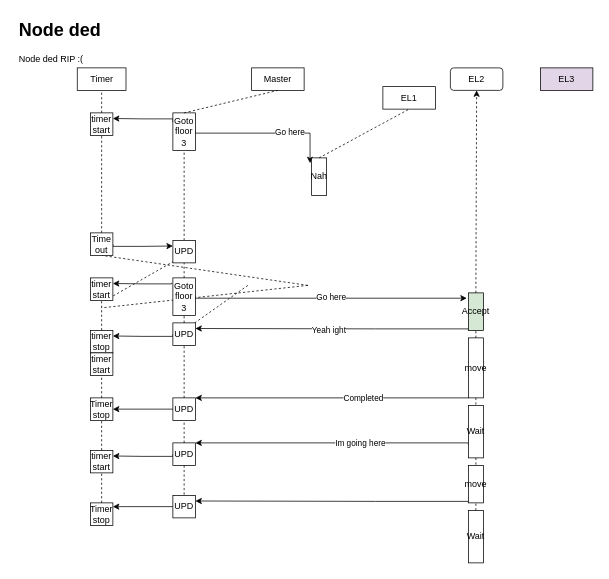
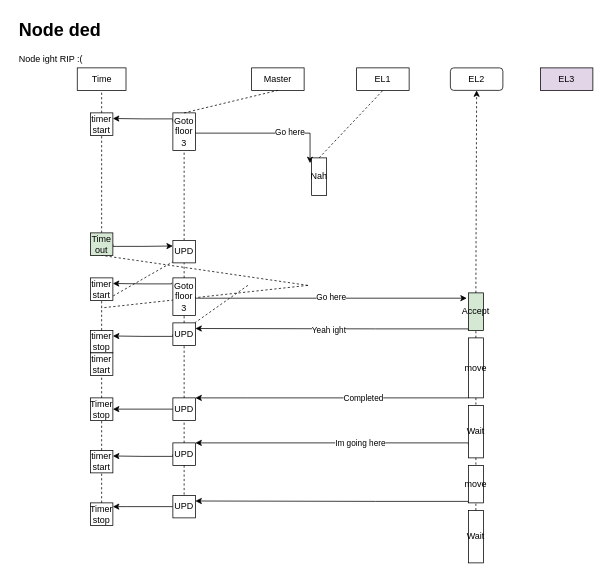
  <mxCell id="0" />
  <mxCell id="1" parent="0" />
  <mxCell id="2" value="Master" style="rounded=0;whiteSpace=wrap;html=1;" vertex="1" parent="1"><mxGeometry x="335" y="90" width="70" height="30" as="geometry" /></mxCell>
- <mxCell id="3" value="EL1" style="rounded=0;whiteSpace=wrap;html=1;" vertex="1" parent="1"><mxGeometry x="510" y="115" width="70" height="30" as="geometry" /></mxCell>
+ <mxCell id="3" value="EL1" style="rounded=0;whiteSpace=wrap;html=1;" vertex="1" parent="1"><mxGeometry x="475" y="90" width="70" height="30" as="geometry" /></mxCell>
  <mxCell id="4" value="EL2" style="whiteSpace=wrap;html=1;rounded=1;" vertex="1" parent="1"><mxGeometry x="600" y="90" width="70" height="30" as="geometry" /></mxCell>
  <mxCell id="5" value="EL3" style="rounded=0;whiteSpace=wrap;html=1;fillColor=#e1d5e7;" vertex="1" parent="1"><mxGeometry x="720" y="90" width="70" height="30" as="geometry" /></mxCell>
  <mxCell id="6" style="edgeStyle=orthogonalEdgeStyle;rounded=0;orthogonalLoop=1;jettySize=auto;html=1;exitX=1;exitY=0.5;exitDx=0;exitDy=0;entryX=-0.105;entryY=0.142;entryDx=0;entryDy=0;entryPerimeter=0;" edge="1" parent="1" source="9" target="13"><mxGeometry relative="1" as="geometry"><Array as="points"><mxPoint x="260" y="177" /></Array></mxGeometry></mxCell>
  <mxCell id="7" value="Go here" style="edgeLabel;html=1;align=center;verticalAlign=middle;resizable=0;points=[];" vertex="1" connectable="0" parent="6"><mxGeometry x="-0.333" y="-1" relative="1" as="geometry"><mxPoint x="62" y="-3" as="offset" /></mxGeometry></mxCell>
  <mxCell id="8" style="edgeStyle=orthogonalEdgeStyle;rounded=0;orthogonalLoop=1;jettySize=auto;html=1;exitX=0;exitY=0.25;exitDx=0;exitDy=0;entryX=1;entryY=0.25;entryDx=0;entryDy=0;" edge="1" parent="1" source="9" target="19"><mxGeometry relative="1" as="geometry"><Array as="points"><mxPoint x="230" y="158" /><mxPoint x="190" y="158" /></Array></mxGeometry></mxCell>
  <mxCell id="9" value="Goto floor 3" style="rounded=0;whiteSpace=wrap;html=1;" vertex="1" parent="1"><mxGeometry x="230" y="150" width="30" height="50" as="geometry" /></mxCell>
  <mxCell id="10" value="" style="endArrow=none;dashed=1;html=1;rounded=0;exitX=0.5;exitY=0;exitDx=0;exitDy=0;entryX=0.5;entryY=1;entryDx=0;entryDy=0;" edge="1" parent="1" source="9" target="2"><mxGeometry width="50" height="50" relative="1" as="geometry"><mxPoint x="410" y="430" as="sourcePoint" /><mxPoint x="460" y="380" as="targetPoint" /></mxGeometry></mxCell>
  <mxCell id="11" style="edgeStyle=orthogonalEdgeStyle;rounded=0;orthogonalLoop=1;jettySize=auto;html=1;exitX=0;exitY=0.5;exitDx=0;exitDy=0;entryX=1;entryY=0.5;entryDx=0;entryDy=0;" edge="1" parent="1"><mxGeometry relative="1" as="geometry"><mxPoint x="230" y="325" as="sourcePoint" /></mxGeometry></mxCell>
  <mxCell id="12" style="edgeStyle=orthogonalEdgeStyle;rounded=0;orthogonalLoop=1;jettySize=auto;html=1;exitX=0;exitY=0.5;exitDx=0;exitDy=0;entryX=1;entryY=0.25;entryDx=0;entryDy=0;" edge="1" parent="1"><mxGeometry relative="1" as="geometry"><Array as="points"><mxPoint x="230" y="388" /><mxPoint x="190" y="388" /></Array><mxPoint x="150" y="387.5" as="targetPoint" /></mxGeometry></mxCell>
  <mxCell id="13" value="Nah" style="rounded=0;whiteSpace=wrap;html=1;" vertex="1" parent="1"><mxGeometry x="415" y="210" width="20" height="50" as="geometry" /></mxCell>
  <mxCell id="14" value="" style="endArrow=none;dashed=1;html=1;rounded=0;entryX=0.5;entryY=1;entryDx=0;entryDy=0;exitX=0.5;exitY=0;exitDx=0;exitDy=0;" edge="1" parent="1" source="13" target="3"><mxGeometry width="50" height="50" relative="1" as="geometry"><mxPoint x="540" y="220" as="sourcePoint" /><mxPoint x="590" y="170" as="targetPoint" /></mxGeometry></mxCell>
  <mxCell id="15" value="" style="endArrow=none;dashed=1;html=1;rounded=0;entryX=0.5;entryY=1;entryDx=0;entryDy=0;exitX=0.5;exitY=0;exitDx=0;exitDy=0;" edge="1" parent="1" source="26" target="9"><mxGeometry width="50" height="50" relative="1" as="geometry"><mxPoint x="245" y="310" as="sourcePoint" /><mxPoint x="245" y="240" as="targetPoint" /></mxGeometry></mxCell>
  <mxCell id="16" value="" style="endArrow=none;dashed=1;html=1;rounded=0;entryX=0.5;entryY=1;entryDx=0;entryDy=0;exitX=0.5;exitY=0;exitDx=0;exitDy=0;" edge="1" parent="1"><mxGeometry width="50" height="50" relative="1" as="geometry"><mxPoint x="140" y="400" as="sourcePoint" /><mxPoint x="245" y="340" as="targetPoint" /></mxGeometry></mxCell>
- <mxCell id="17" value="&lt;h1&gt;Node ded&lt;/h1&gt;&lt;div&gt;Node ded RIP :(&lt;/div&gt;" style="text;html=1;strokeColor=none;fillColor=none;spacing=5;spacingTop=-20;whiteSpace=wrap;overflow=hidden;rounded=0;" vertex="1" parent="1"><mxGeometry x="20" y="20" width="190" height="120" as="geometry" /></mxCell>
- <mxCell id="18" value="Timer" style="rounded=0;whiteSpace=wrap;html=1;" vertex="1" parent="1"><mxGeometry x="102.5" y="90" width="65" height="30" as="geometry" /></mxCell>
+ <mxCell id="17" value="&lt;h1&gt;Node ded&lt;/h1&gt;&lt;div&gt;Node ight RIP :(&lt;/div&gt;" style="text;html=1;strokeColor=none;fillColor=none;spacing=5;spacingTop=-20;whiteSpace=wrap;overflow=hidden;rounded=0;" vertex="1" parent="1"><mxGeometry x="20" y="20" width="190" height="120" as="geometry" /></mxCell>
+ <mxCell id="18" value="Time" style="rounded=0;whiteSpace=wrap;html=1;" vertex="1" parent="1"><mxGeometry x="102.5" y="90" width="65" height="30" as="geometry" /></mxCell>
  <mxCell id="19" value="timer start" style="rounded=0;whiteSpace=wrap;html=1;" vertex="1" parent="1"><mxGeometry x="120" y="150" width="30" height="30" as="geometry" /></mxCell>
  <mxCell id="20" value="" style="endArrow=none;dashed=1;html=1;rounded=0;entryX=0.5;entryY=1;entryDx=0;entryDy=0;exitX=0.5;exitY=0;exitDx=0;exitDy=0;" edge="1" parent="1" source="19" target="18"><mxGeometry width="50" height="50" relative="1" as="geometry"><mxPoint x="120" y="170" as="sourcePoint" /><mxPoint x="170" y="120" as="targetPoint" /></mxGeometry></mxCell>
  <mxCell id="21" value="" style="endArrow=none;dashed=1;html=1;rounded=0;entryX=0.5;entryY=1;entryDx=0;entryDy=0;exitX=0.5;exitY=0;exitDx=0;exitDy=0;" edge="1" parent="1" target="19"><mxGeometry width="50" height="50" relative="1" as="geometry"><mxPoint x="135" y="310" as="sourcePoint" /><mxPoint x="170" y="240" as="targetPoint" /></mxGeometry></mxCell>
  <mxCell id="22" value="" style="endArrow=none;dashed=1;html=1;rounded=0;entryX=0.5;entryY=1;entryDx=0;entryDy=0;exitX=0.5;exitY=0;exitDx=0;exitDy=0;" edge="1" parent="1"><mxGeometry width="50" height="50" relative="1" as="geometry"><mxPoint x="410" y="380" as="sourcePoint" /><mxPoint x="135" y="340" as="targetPoint" /></mxGeometry></mxCell>
  <mxCell id="23" value="" style="endArrow=none;dashed=1;html=1;rounded=0;entryX=0.5;entryY=1;entryDx=0;entryDy=0;exitX=0.5;exitY=0;exitDx=0;exitDy=0;" edge="1" parent="1"><mxGeometry width="50" height="50" relative="1" as="geometry"><mxPoint x="410" y="380" as="sourcePoint" /><mxPoint x="135" y="410" as="targetPoint" /></mxGeometry></mxCell>
  <mxCell id="24" style="edgeStyle=orthogonalEdgeStyle;rounded=0;orthogonalLoop=1;jettySize=auto;html=1;exitX=0;exitY=0.5;exitDx=0;exitDy=0;entryX=1;entryY=0.25;entryDx=0;entryDy=0;" edge="1" parent="1"><mxGeometry relative="1" as="geometry"><Array as="points"><mxPoint x="230" y="458" /><mxPoint x="190" y="458" /></Array><mxPoint x="150" y="457.5" as="targetPoint" /></mxGeometry></mxCell>
  <mxCell id="25" value="" style="endArrow=none;dashed=1;html=1;rounded=0;exitX=0.5;exitY=1;exitDx=0;exitDy=0;entryX=0.5;entryY=0;entryDx=0;entryDy=0;" edge="1" parent="1"><mxGeometry width="50" height="50" relative="1" as="geometry"><mxPoint x="330" y="380" as="sourcePoint" /><mxPoint x="245" y="440" as="targetPoint" /></mxGeometry></mxCell>
  <mxCell id="26" value="UPD" style="rounded=0;whiteSpace=wrap;html=1;" vertex="1" parent="1"><mxGeometry x="230" y="320" width="30" height="30" as="geometry" /></mxCell>
  <mxCell id="27" style="edgeStyle=orthogonalEdgeStyle;rounded=0;orthogonalLoop=1;jettySize=auto;html=1;exitX=1;exitY=0.5;exitDx=0;exitDy=0;entryX=0;entryY=0.25;entryDx=0;entryDy=0;" edge="1" parent="1" source="28" target="26"><mxGeometry relative="1" as="geometry"><Array as="points"><mxPoint x="150" y="328" /><mxPoint x="190" y="328" /></Array></mxGeometry></mxCell>
- <mxCell id="28" value="Time&lt;br&gt;out" style="rounded=0;whiteSpace=wrap;html=1;" vertex="1" parent="1"><mxGeometry x="120" y="310" width="30" height="30" as="geometry" /></mxCell>
+ <mxCell id="28" value="Time&lt;br&gt;out" style="rounded=0;whiteSpace=wrap;html=1;fillColor=#d5e8d4;" vertex="1" parent="1"><mxGeometry x="120" y="310" width="30" height="30" as="geometry" /></mxCell>
  <mxCell id="29" style="edgeStyle=orthogonalEdgeStyle;rounded=0;orthogonalLoop=1;jettySize=auto;html=1;exitX=1;exitY=0.5;exitDx=0;exitDy=0;entryX=-0.105;entryY=0.142;entryDx=0;entryDy=0;entryPerimeter=0;" edge="1" parent="1" source="32" target="46"><mxGeometry relative="1" as="geometry"><Array as="points"><mxPoint x="260" y="397" /></Array></mxGeometry></mxCell>
  <mxCell id="30" value="Go here" style="edgeLabel;html=1;align=center;verticalAlign=middle;resizable=0;points=[];" vertex="1" connectable="0" parent="29"><mxGeometry x="-0.333" y="-1" relative="1" as="geometry"><mxPoint x="62" y="-3" as="offset" /></mxGeometry></mxCell>
  <mxCell id="31" style="edgeStyle=orthogonalEdgeStyle;rounded=0;orthogonalLoop=1;jettySize=auto;html=1;exitX=-0.054;exitY=0.131;exitDx=0;exitDy=0;entryX=1;entryY=0.25;entryDx=0;entryDy=0;exitPerimeter=0;" edge="1" parent="1" source="32" target="71"><mxGeometry relative="1" as="geometry"><Array as="points"><mxPoint x="228" y="378" /><mxPoint x="190" y="378" /></Array></mxGeometry></mxCell>
  <mxCell id="32" value="Goto floor 3" style="rounded=0;whiteSpace=wrap;html=1;" vertex="1" parent="1"><mxGeometry x="230" y="370" width="30" height="50" as="geometry" /></mxCell>
  <mxCell id="33" style="edgeStyle=orthogonalEdgeStyle;rounded=0;orthogonalLoop=1;jettySize=auto;html=1;exitX=0;exitY=1;exitDx=0;exitDy=0;entryX=1;entryY=0;entryDx=0;entryDy=0;" edge="1" parent="1" source="35" target="37"><mxGeometry relative="1" as="geometry"><Array as="points"><mxPoint x="330" y="530" /><mxPoint x="330" y="530" /></Array></mxGeometry></mxCell>
  <mxCell id="34" value="Completed" style="edgeLabel;html=1;align=center;verticalAlign=middle;resizable=0;points=[];" vertex="1" connectable="0" parent="33"><mxGeometry x="-0.342" y="-1" relative="1" as="geometry"><mxPoint x="-21" y="1" as="offset" /></mxGeometry></mxCell>
  <mxCell id="35" value="move" style="rounded=0;whiteSpace=wrap;html=1;" vertex="1" parent="1"><mxGeometry x="624" y="450" width="20" height="80" as="geometry" /></mxCell>
  <mxCell id="36" style="edgeStyle=orthogonalEdgeStyle;rounded=0;orthogonalLoop=1;jettySize=auto;html=1;exitX=0;exitY=0.5;exitDx=0;exitDy=0;entryX=1;entryY=0.5;entryDx=0;entryDy=0;" edge="1" parent="1" source="37" target="65"><mxGeometry relative="1" as="geometry" /></mxCell>
  <mxCell id="37" value="UPD" style="rounded=0;whiteSpace=wrap;html=1;" vertex="1" parent="1"><mxGeometry x="230" y="530" width="30" height="30" as="geometry" /></mxCell>
  <mxCell id="38" style="edgeStyle=orthogonalEdgeStyle;rounded=0;orthogonalLoop=1;jettySize=auto;html=1;exitX=0.5;exitY=1;exitDx=0;exitDy=0;" edge="1" parent="1" source="35" target="35"><mxGeometry relative="1" as="geometry" /></mxCell>
  <mxCell id="39" style="edgeStyle=orthogonalEdgeStyle;rounded=0;orthogonalLoop=1;jettySize=auto;html=1;exitX=0;exitY=0.75;exitDx=0;exitDy=0;entryX=1;entryY=0;entryDx=0;entryDy=0;" edge="1" parent="1"><mxGeometry relative="1" as="geometry"><Array as="points"><mxPoint x="624" y="590" /></Array><mxPoint x="624" y="592.5" as="sourcePoint" /><mxPoint x="260" y="590" as="targetPoint" /></mxGeometry></mxCell>
  <mxCell id="40" value="Im going here" style="edgeLabel;html=1;align=center;verticalAlign=middle;resizable=0;points=[];" vertex="1" connectable="0" parent="39"><mxGeometry x="-0.122" y="2" relative="1" as="geometry"><mxPoint x="14" y="-2" as="offset" /></mxGeometry></mxCell>
  <mxCell id="41" value="Wait" style="rounded=0;whiteSpace=wrap;html=1;" vertex="1" parent="1"><mxGeometry x="624" y="540" width="20" height="70" as="geometry" /></mxCell>
  <mxCell id="42" style="edgeStyle=orthogonalEdgeStyle;rounded=0;orthogonalLoop=1;jettySize=auto;html=1;exitX=0;exitY=0.5;exitDx=0;exitDy=0;entryX=1;entryY=0.25;entryDx=0;entryDy=0;" edge="1" parent="1" source="43" target="67"><mxGeometry relative="1" as="geometry"><Array as="points"><mxPoint x="230" y="608" /><mxPoint x="190" y="608" /></Array></mxGeometry></mxCell>
  <mxCell id="43" value="UPD" style="rounded=0;whiteSpace=wrap;html=1;" vertex="1" parent="1"><mxGeometry x="230" y="590" width="30" height="30" as="geometry" /></mxCell>
  <mxCell id="44" style="edgeStyle=orthogonalEdgeStyle;rounded=0;orthogonalLoop=1;jettySize=auto;html=1;exitX=0;exitY=1;exitDx=0;exitDy=0;entryX=1;entryY=0.25;entryDx=0;entryDy=0;" edge="1" parent="1" source="46" target="48"><mxGeometry relative="1" as="geometry"><Array as="points"><mxPoint x="500" y="438" /><mxPoint x="380" y="438" /></Array></mxGeometry></mxCell>
  <mxCell id="45" value="Yeah ight" style="edgeLabel;html=1;align=center;verticalAlign=middle;resizable=0;points=[];" vertex="1" connectable="0" parent="44"><mxGeometry x="0.371" y="1" relative="1" as="geometry"><mxPoint x="63" y="1" as="offset" /></mxGeometry></mxCell>
  <mxCell id="46" value="Accept" style="rounded=0;whiteSpace=wrap;html=1;fillColor=#d5e8d4;" vertex="1" parent="1"><mxGeometry x="624" y="390" width="20" height="50" as="geometry" /></mxCell>
  <mxCell id="47" style="edgeStyle=orthogonalEdgeStyle;rounded=0;orthogonalLoop=1;jettySize=auto;html=1;exitX=0;exitY=0.5;exitDx=0;exitDy=0;entryX=1;entryY=0.25;entryDx=0;entryDy=0;" edge="1" parent="1" source="48" target="64"><mxGeometry relative="1" as="geometry"><Array as="points"><mxPoint x="230" y="448" /><mxPoint x="190" y="448" /></Array></mxGeometry></mxCell>
  <mxCell id="48" value="UPD" style="rounded=0;whiteSpace=wrap;html=1;" vertex="1" parent="1"><mxGeometry x="230" y="430" width="30" height="30" as="geometry" /></mxCell>
  <mxCell id="49" value="" style="endArrow=none;dashed=1;html=1;rounded=0;entryX=0.5;entryY=1;entryDx=0;entryDy=0;exitX=0.5;exitY=0;exitDx=0;exitDy=0;" edge="1" parent="1" source="35" target="46"><mxGeometry width="50" height="50" relative="1" as="geometry"><mxPoint x="804" y="540" as="sourcePoint" /><mxPoint x="854" y="490" as="targetPoint" /></mxGeometry></mxCell>
  <mxCell id="50" value="" style="endArrow=none;dashed=1;html=1;rounded=0;exitX=0.5;exitY=1;exitDx=0;exitDy=0;entryX=0.5;entryY=0;entryDx=0;entryDy=0;" edge="1" parent="1" source="35" target="41"><mxGeometry width="50" height="50" relative="1" as="geometry"><mxPoint x="804" y="540" as="sourcePoint" /><mxPoint x="854" y="490" as="targetPoint" /></mxGeometry></mxCell>
  <mxCell id="51" value="" style="endArrow=none;dashed=1;html=1;rounded=0;entryX=0.5;entryY=1;entryDx=0;entryDy=0;exitX=0.5;exitY=0;exitDx=0;exitDy=0;" edge="1" parent="1" source="48" target="32"><mxGeometry width="50" height="50" relative="1" as="geometry"><mxPoint x="170" y="540" as="sourcePoint" /><mxPoint x="220" y="490" as="targetPoint" /></mxGeometry></mxCell>
  <mxCell id="52" value="" style="endArrow=none;dashed=1;html=1;rounded=0;entryX=0.5;entryY=1;entryDx=0;entryDy=0;exitX=0.5;exitY=0;exitDx=0;exitDy=0;" edge="1" parent="1" source="37" target="48"><mxGeometry width="50" height="50" relative="1" as="geometry"><mxPoint x="160" y="520" as="sourcePoint" /><mxPoint x="210" y="470" as="targetPoint" /></mxGeometry></mxCell>
  <mxCell id="53" value="" style="endArrow=none;dashed=1;html=1;rounded=0;entryX=0.5;entryY=1;entryDx=0;entryDy=0;exitX=0.5;exitY=0;exitDx=0;exitDy=0;" edge="1" parent="1" source="43" target="37"><mxGeometry width="50" height="50" relative="1" as="geometry"><mxPoint x="140" y="620" as="sourcePoint" /><mxPoint x="190" y="570" as="targetPoint" /></mxGeometry></mxCell>
  <mxCell id="54" style="edgeStyle=orthogonalEdgeStyle;rounded=0;orthogonalLoop=1;jettySize=auto;html=1;exitX=0;exitY=1;exitDx=0;exitDy=0;entryX=1;entryY=0.25;entryDx=0;entryDy=0;" edge="1" parent="1" source="55" target="58"><mxGeometry relative="1" as="geometry"><Array as="points"><mxPoint x="500" y="668" /><mxPoint x="380" y="668" /></Array></mxGeometry></mxCell>
  <mxCell id="55" value="move" style="rounded=0;whiteSpace=wrap;html=1;" vertex="1" parent="1"><mxGeometry x="624" y="620" width="20" height="50" as="geometry" /></mxCell>
  <mxCell id="56" value="" style="endArrow=none;dashed=1;html=1;rounded=0;exitX=0.5;exitY=1;exitDx=0;exitDy=0;entryX=0.5;entryY=0;entryDx=0;entryDy=0;" edge="1" parent="1" source="41" target="55"><mxGeometry width="50" height="50" relative="1" as="geometry"><mxPoint x="664" y="650" as="sourcePoint" /><mxPoint x="714" y="600" as="targetPoint" /></mxGeometry></mxCell>
  <mxCell id="57" value="" style="edgeStyle=orthogonalEdgeStyle;rounded=0;orthogonalLoop=1;jettySize=auto;html=1;" edge="1" parent="1" source="58" target="69"><mxGeometry relative="1" as="geometry"><Array as="points"><mxPoint x="170" y="675" /><mxPoint x="170" y="675" /></Array></mxGeometry></mxCell>
  <mxCell id="58" value="UPD" style="rounded=0;whiteSpace=wrap;html=1;" vertex="1" parent="1"><mxGeometry x="230" y="660" width="30" height="30" as="geometry" /></mxCell>
  <mxCell id="59" value="" style="endArrow=none;dashed=1;html=1;rounded=0;exitX=0.5;exitY=1;exitDx=0;exitDy=0;entryX=0.5;entryY=0;entryDx=0;entryDy=0;" edge="1" parent="1" source="43" target="58"><mxGeometry width="50" height="50" relative="1" as="geometry"><mxPoint x="330" y="600" as="sourcePoint" /><mxPoint x="380" y="550" as="targetPoint" /></mxGeometry></mxCell>
  <mxCell id="60" value="Wait" style="rounded=0;whiteSpace=wrap;html=1;" vertex="1" parent="1"><mxGeometry x="624" y="680" width="20" height="70" as="geometry" /></mxCell>
  <mxCell id="61" value="" style="endArrow=none;dashed=1;html=1;rounded=0;entryX=0.5;entryY=1;entryDx=0;entryDy=0;exitX=0.5;exitY=0;exitDx=0;exitDy=0;" edge="1" parent="1" source="60" target="55"><mxGeometry width="50" height="50" relative="1" as="geometry"><mxPoint x="454" y="600" as="sourcePoint" /><mxPoint x="504" y="550" as="targetPoint" /></mxGeometry></mxCell>
  <mxCell id="62" value="" style="endArrow=none;dashed=1;html=1;rounded=0;entryX=0.5;entryY=1;entryDx=0;entryDy=0;exitX=0.5;exitY=0;exitDx=0;exitDy=0;" edge="1" parent="1" source="32" target="26"><mxGeometry width="50" height="50" relative="1" as="geometry"><mxPoint x="320" y="360" as="sourcePoint" /><mxPoint x="370" y="310" as="targetPoint" /></mxGeometry></mxCell>
  <mxCell id="63" value="" style="endArrow=classic;dashed=1;html=1;rounded=0;entryX=0.5;entryY=1;entryDx=0;entryDy=0;exitX=0.5;exitY=0;exitDx=0;exitDy=0;" edge="1" parent="1" source="46" target="4"><mxGeometry width="50" height="50" relative="1" as="geometry"><mxPoint x="680" y="220" as="sourcePoint" /><mxPoint x="730" y="170" as="targetPoint" /></mxGeometry></mxCell>
  <mxCell id="64" value="timer stop" style="rounded=0;whiteSpace=wrap;html=1;" vertex="1" parent="1"><mxGeometry x="120" y="440" width="30" height="30" as="geometry" /></mxCell>
  <mxCell id="65" value="Timer stop" style="rounded=0;whiteSpace=wrap;html=1;" vertex="1" parent="1"><mxGeometry x="120" y="530" width="30" height="30" as="geometry" /></mxCell>
  <mxCell id="66" value="" style="endArrow=none;dashed=1;html=1;rounded=0;entryX=0.5;entryY=1;entryDx=0;entryDy=0;exitX=0.5;exitY=0;exitDx=0;exitDy=0;" edge="1" parent="1" source="65" target="64"><mxGeometry width="50" height="50" relative="1" as="geometry"><mxPoint x="120" y="510" as="sourcePoint" /><mxPoint x="170" y="460" as="targetPoint" /></mxGeometry></mxCell>
  <mxCell id="67" value="timer start" style="rounded=0;whiteSpace=wrap;html=1;" vertex="1" parent="1"><mxGeometry x="120" y="600" width="30" height="30" as="geometry" /></mxCell>
  <mxCell id="68" value="" style="endArrow=none;dashed=1;html=1;rounded=0;entryX=0.5;entryY=1;entryDx=0;entryDy=0;exitX=0.5;exitY=0;exitDx=0;exitDy=0;" edge="1" parent="1" source="67" target="65"><mxGeometry width="50" height="50" relative="1" as="geometry"><mxPoint x="410" y="600" as="sourcePoint" /><mxPoint x="460" y="550" as="targetPoint" /></mxGeometry></mxCell>
  <mxCell id="69" value="Timer stop" style="rounded=0;whiteSpace=wrap;html=1;" vertex="1" parent="1"><mxGeometry x="120" y="670" width="30" height="30" as="geometry" /></mxCell>
  <mxCell id="70" value="" style="endArrow=none;dashed=1;html=1;rounded=0;entryX=0.5;entryY=1;entryDx=0;entryDy=0;exitX=0.5;exitY=0;exitDx=0;exitDy=0;" edge="1" parent="1" source="69" target="67"><mxGeometry width="50" height="50" relative="1" as="geometry"><mxPoint x="410" y="600" as="sourcePoint" /><mxPoint x="460" y="550" as="targetPoint" /></mxGeometry></mxCell>
  <mxCell id="71" value="timer start" style="rounded=0;whiteSpace=wrap;html=1;" vertex="1" parent="1"><mxGeometry x="120" y="370" width="30" height="30" as="geometry" /></mxCell>
  <mxCell id="72" value="" style="endArrow=none;dashed=1;html=1;rounded=0;entryX=0.5;entryY=1;entryDx=0;entryDy=0;exitX=0.5;exitY=0;exitDx=0;exitDy=0;" edge="1" parent="1" source="64" target="71"><mxGeometry width="50" height="50" relative="1" as="geometry"><mxPoint x="135" y="430" as="sourcePoint" /><mxPoint x="135" y="340" as="targetPoint" /></mxGeometry></mxCell>
  <mxCell id="73" value="timer start" style="rounded=0;whiteSpace=wrap;html=1;" vertex="1" parent="1"><mxGeometry x="120" y="470" width="30" height="30" as="geometry" /></mxCell>
